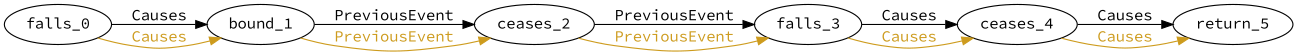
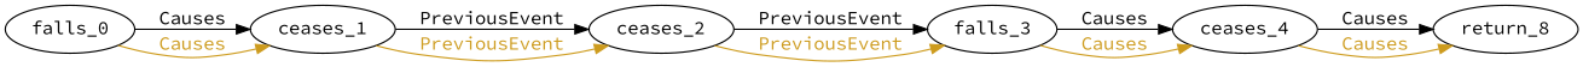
  digraph {
    fontname="Source Code Pro"
    rankdir=LR
    node [fontname="Source Code Pro"]
    edge [color=Black fontcolor=black fontname="Source Code Pro"]
    n1 [label=falls_0]
-   n2 [label=bound_1]
+   n2 [label=ceases_1]
    n3 [label=ceases_2]
    n4 [label=falls_3]
    n5 [label=ceases_4]
-   n6 [label=return_5]
+   n6 [label=return_8]
    n1 -> n2 [label=Causes]
    n1 -> n2 [color=goldenrod3 fontcolor=goldenrod3 label=Causes]
    n2 -> n3 [label=PreviousEvent]
    n2 -> n3 [color=goldenrod3 fontcolor=goldenrod3 label=PreviousEvent]
    n3 -> n4 [label=PreviousEvent]
    n3 -> n4 [color=goldenrod3 fontcolor=goldenrod3 label=PreviousEvent]
    n4 -> n5 [label=Causes]
    n4 -> n5 [color=goldenrod3 fontcolor=goldenrod3 label=Causes]
    n5 -> n6 [label=Causes]
    n5 -> n6 [color=goldenrod3 fontcolor=goldenrod3 label=Causes]
  }
